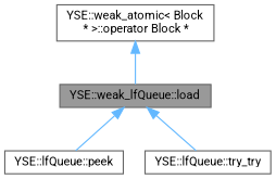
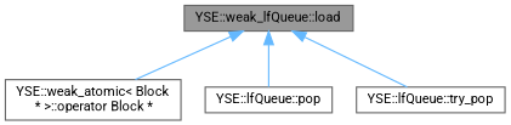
  digraph {
    fontname=Roboto
    rankdir=TB
    node [color=grey40 fillcolor=white fontname=Roboto fontsize=10 shape=box style=filled]
    edge [color=steelblue1 dir=back fontname=Roboto fontsize=10 labelfontname=Helvetica labelfontsize=10 style=solid]
    n1 [color=gray40 fillcolor=grey60 fontcolor=black height=0.2 label="YSE::weak_lfQueue::load" width=0.4]
    n2 [height=0.2 label="YSE::weak_atomic\< Block\l * \>::operator Block *" width=0.4]
-   n3 [height=0.2 label="YSE::lfQueue::peek" width=0.4]
-   n4 [height=0.2 label="YSE::lfQueue::try_try" width=0.4]
-   n2 -> n1
+   n3 [height=0.2 label="YSE::lfQueue::pop" width=0.4]
+   n4 [height=0.2 label="YSE::lfQueue::try_pop" width=0.4]
+   n1 -> n2
    n1 -> n3
    n1 -> n4
  }
